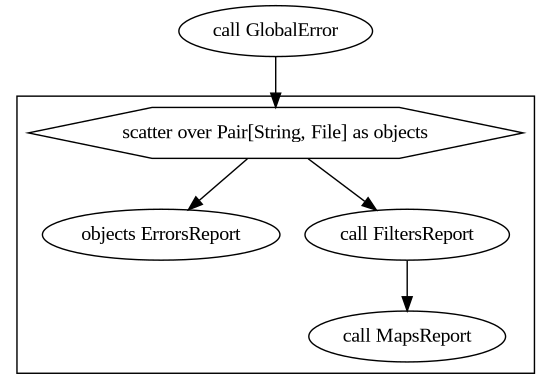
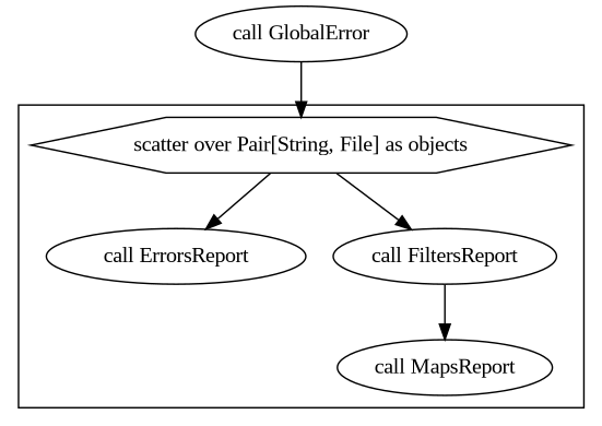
  digraph {
    compound=true
    fontname="Liberation Serif"
    node [fontname="Liberation Serif"]
    edge [fontname="Liberation Serif"]
    n1 [label="scatter over Pair[String, File] as objects" shape=hexagon]
-   n2 [label="objects ErrorsReport"]
+   n2 [label="call ErrorsReport"]
    n3 [label="call FiltersReport"]
    n4 [label="call MapsReport"]
    n5 [label="call GlobalError"]
    subgraph cluster_1 {
      fillcolor=white
      style="filled,solid"
      n1
      n2
      n3
      n4
    }
    n1 -> n2
    n1 -> n3
    n3 -> n4
    n5 -> n1
  }
